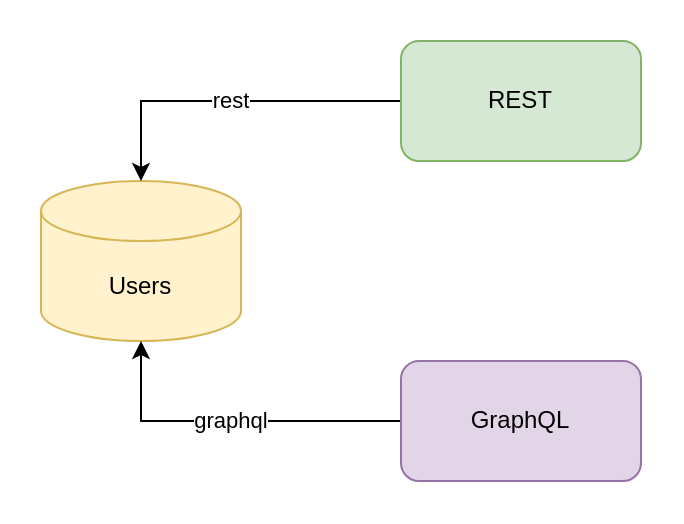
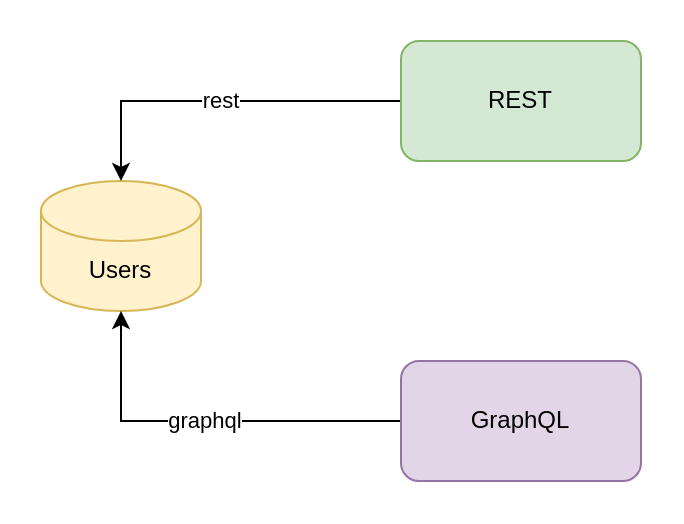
  <mxCell id="0" />
  <mxCell id="1" parent="0" />
- <mxCell id="2" value="Users" style="shape=cylinder3;whiteSpace=wrap;html=1;boundedLbl=1;backgroundOutline=1;size=15;fillColor=#fff2cc;strokeColor=#d6b656;" parent="1" vertex="1"><mxGeometry x="20" y="90" width="100" height="80" as="geometry" /></mxCell>
+ <mxCell id="2" value="Users" style="shape=cylinder3;whiteSpace=wrap;html=1;boundedLbl=1;backgroundOutline=1;size=15;fillColor=#fff2cc;strokeColor=#d6b656;" parent="1" vertex="1"><mxGeometry x="20" y="90" width="80" height="65" as="geometry" /></mxCell>
  <mxCell id="3" value="rest" style="edgeStyle=orthogonalEdgeStyle;rounded=0;orthogonalLoop=1;jettySize=auto;html=1;" parent="1" source="4" target="2" edge="1"><mxGeometry relative="1" as="geometry" /></mxCell>
  <mxCell id="4" value="REST" style="rounded=1;whiteSpace=wrap;html=1;fillColor=#d5e8d4;strokeColor=#82b366;" parent="1" vertex="1"><mxGeometry x="200" y="20" width="120" height="60" as="geometry" /></mxCell>
  <mxCell id="5" value="graphql" style="edgeStyle=orthogonalEdgeStyle;rounded=0;orthogonalLoop=1;jettySize=auto;html=1;entryX=0.5;entryY=1;entryDx=0;entryDy=0;entryPerimeter=0;" parent="1" source="6" target="2" edge="1"><mxGeometry relative="1" as="geometry" /></mxCell>
  <mxCell id="6" value="GraphQL" style="rounded=1;whiteSpace=wrap;html=1;fillColor=#e1d5e7;strokeColor=#9673a6;" parent="1" vertex="1"><mxGeometry x="200" y="180" width="120" height="60" as="geometry" /></mxCell>
